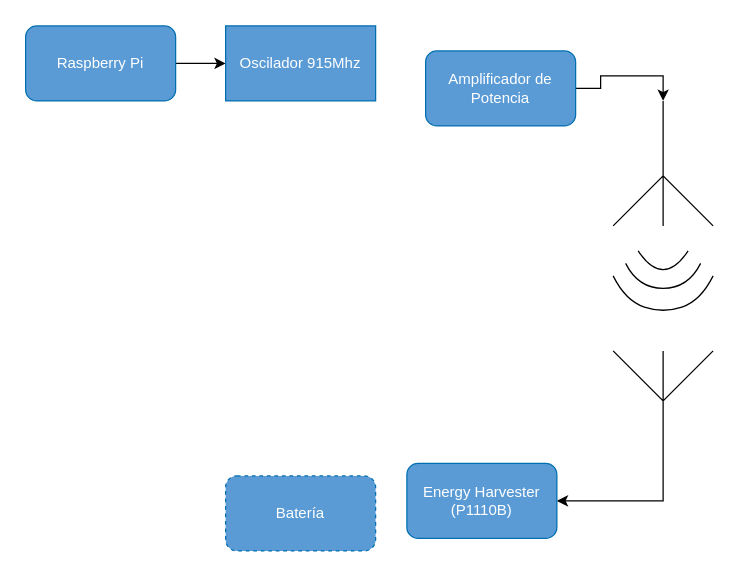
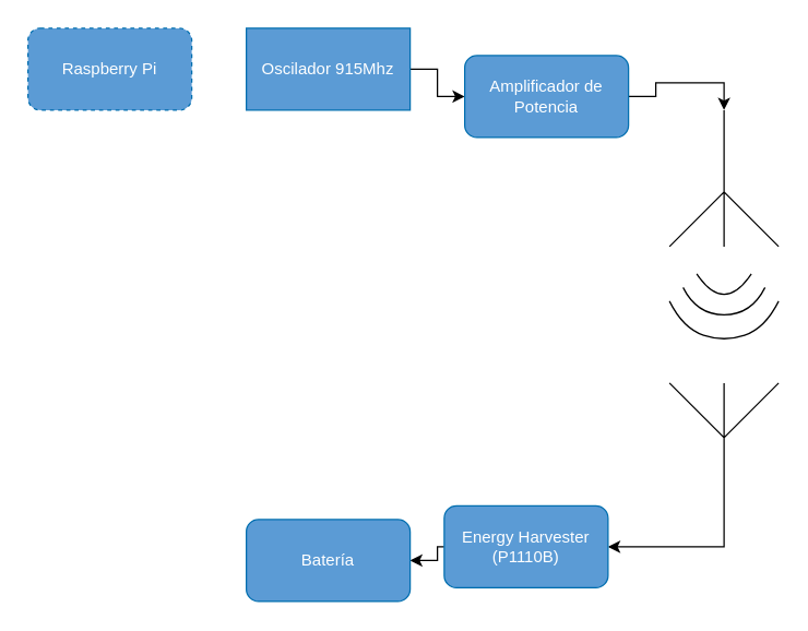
  <mxCell id="0" />
  <mxCell id="1" parent="0" />
- <mxCell id="2" style="edgeStyle=orthogonalEdgeStyle;rounded=0;orthogonalLoop=1;jettySize=auto;html=1;exitX=1;exitY=0.5;exitDx=0;exitDy=0;entryX=0;entryY=0.5;entryDx=0;entryDy=0;" edge="1" parent="1" source="3" target="5"><mxGeometry relative="1" as="geometry" /></mxCell>
- <mxCell id="3" value="Raspberry Pi" style="rounded=1;whiteSpace=wrap;html=1;strokeColor=#006EAF;fontColor=#ffffff;fillColor=#5B9BD5;" vertex="1" parent="1"><mxGeometry x="20" y="20" width="120" height="60" as="geometry" /></mxCell>
+ <mxCell id="3" value="Raspberry Pi" style="rounded=1;whiteSpace=wrap;html=1;strokeColor=#006EAF;fontColor=#ffffff;fillColor=#5B9BD5;dashed=1;" vertex="1" parent="1"><mxGeometry x="20" y="20" width="120" height="60" as="geometry" /></mxCell>
+ <mxCell id="4" value="" style="edgeStyle=orthogonalEdgeStyle;rounded=0;orthogonalLoop=1;jettySize=auto;html=1;" edge="1" parent="1" source="5" target="7"><mxGeometry relative="1" as="geometry" /></mxCell>
  <mxCell id="5" value="Oscilador 915Mhz" style="whiteSpace=wrap;html=1;strokeColor=#006EAF;fontColor=#ffffff;fillColor=#5B9BD5;rounded=0;" vertex="1" parent="1"><mxGeometry x="180" y="20" width="120" height="60" as="geometry" /></mxCell>
  <mxCell id="6" style="edgeStyle=orthogonalEdgeStyle;rounded=0;orthogonalLoop=1;jettySize=auto;html=1;entryX=0.5;entryY=1;entryDx=0;entryDy=0;entryPerimeter=0;" edge="1" parent="1" source="7" target="8"><mxGeometry relative="1" as="geometry" /></mxCell>
  <mxCell id="7" value="Amplificador de Potencia" style="rounded=1;whiteSpace=wrap;html=1;strokeColor=#006EAF;fontColor=#ffffff;fillColor=#5B9BD5;" vertex="1" parent="1"><mxGeometry x="340" y="40" width="120" height="60" as="geometry" /></mxCell>
  <mxCell id="8" value="" style="verticalLabelPosition=bottom;shadow=0;dashed=0;align=center;html=1;verticalAlign=top;shape=mxgraph.electrical.radio.aerial_-_antenna_1;rotation=-180;" vertex="1" parent="1"><mxGeometry x="490" y="80" width="80" height="100" as="geometry" /></mxCell>
- <mxCell id="10" value="Batería" style="rounded=1;whiteSpace=wrap;html=1;strokeColor=#006EAF;fontColor=#ffffff;fillColor=#5B9BD5;dashed=1;" vertex="1" parent="1"><mxGeometry x="180" y="380" width="120" height="60" as="geometry" /></mxCell>
+ <mxCell id="9" value="" style="edgeStyle=orthogonalEdgeStyle;rounded=0;orthogonalLoop=1;jettySize=auto;html=1;startArrow=classic;startFill=1;endArrow=none;endFill=0;" edge="1" parent="1" source="10" target="12"><mxGeometry relative="1" as="geometry" /></mxCell>
+ <mxCell id="10" value="Batería" style="rounded=1;whiteSpace=wrap;html=1;strokeColor=#006EAF;fontColor=#ffffff;fillColor=#5B9BD5;" vertex="1" parent="1"><mxGeometry x="180" y="380" width="120" height="60" as="geometry" /></mxCell>
  <mxCell id="11" style="edgeStyle=orthogonalEdgeStyle;rounded=0;orthogonalLoop=1;jettySize=auto;html=1;entryX=0.5;entryY=1;entryDx=0;entryDy=0;entryPerimeter=0;startArrow=classic;startFill=1;endArrow=none;endFill=0;" edge="1" parent="1" source="12" target="13"><mxGeometry relative="1" as="geometry" /></mxCell>
  <mxCell id="12" value="Energy Harvester (P1110B)" style="rounded=1;whiteSpace=wrap;html=1;strokeColor=#006EAF;fontColor=#ffffff;fillColor=#5B9BD5;" vertex="1" parent="1"><mxGeometry x="325" y="370" width="120" height="60" as="geometry" /></mxCell>
  <mxCell id="13" value="" style="verticalLabelPosition=bottom;shadow=0;dashed=0;align=center;html=1;verticalAlign=top;shape=mxgraph.electrical.radio.aerial_-_antenna_1;rotation=0;" vertex="1" parent="1"><mxGeometry x="490" y="280" width="80" height="100" as="geometry" /></mxCell>
  <mxCell id="14" value="" style="curved=1;endArrow=none;html=1;endFill=0;" edge="1" parent="1"><mxGeometry width="50" height="50" relative="1" as="geometry"><mxPoint x="560" y="210" as="sourcePoint" /><mxPoint x="500" y="210" as="targetPoint" /><Array as="points"><mxPoint x="550" y="230" /><mxPoint x="510" y="230" /></Array></mxGeometry></mxCell>
  <mxCell id="15" value="" style="curved=1;endArrow=none;html=1;endFill=0;" edge="1" parent="1"><mxGeometry width="50" height="50" relative="1" as="geometry"><mxPoint x="570" y="220" as="sourcePoint" /><mxPoint x="490" y="220" as="targetPoint" /><Array as="points"><mxPoint x="560" y="240" /><mxPoint x="530" y="250" /><mxPoint x="500" y="240" /></Array></mxGeometry></mxCell>
  <mxCell id="16" value="" style="curved=1;endArrow=none;html=1;endFill=0;" edge="1" parent="1"><mxGeometry width="50" height="50" relative="1" as="geometry"><mxPoint x="550" y="200" as="sourcePoint" /><mxPoint x="510" y="200" as="targetPoint" /><Array as="points"><mxPoint x="530" y="230" /></Array></mxGeometry></mxCell>
